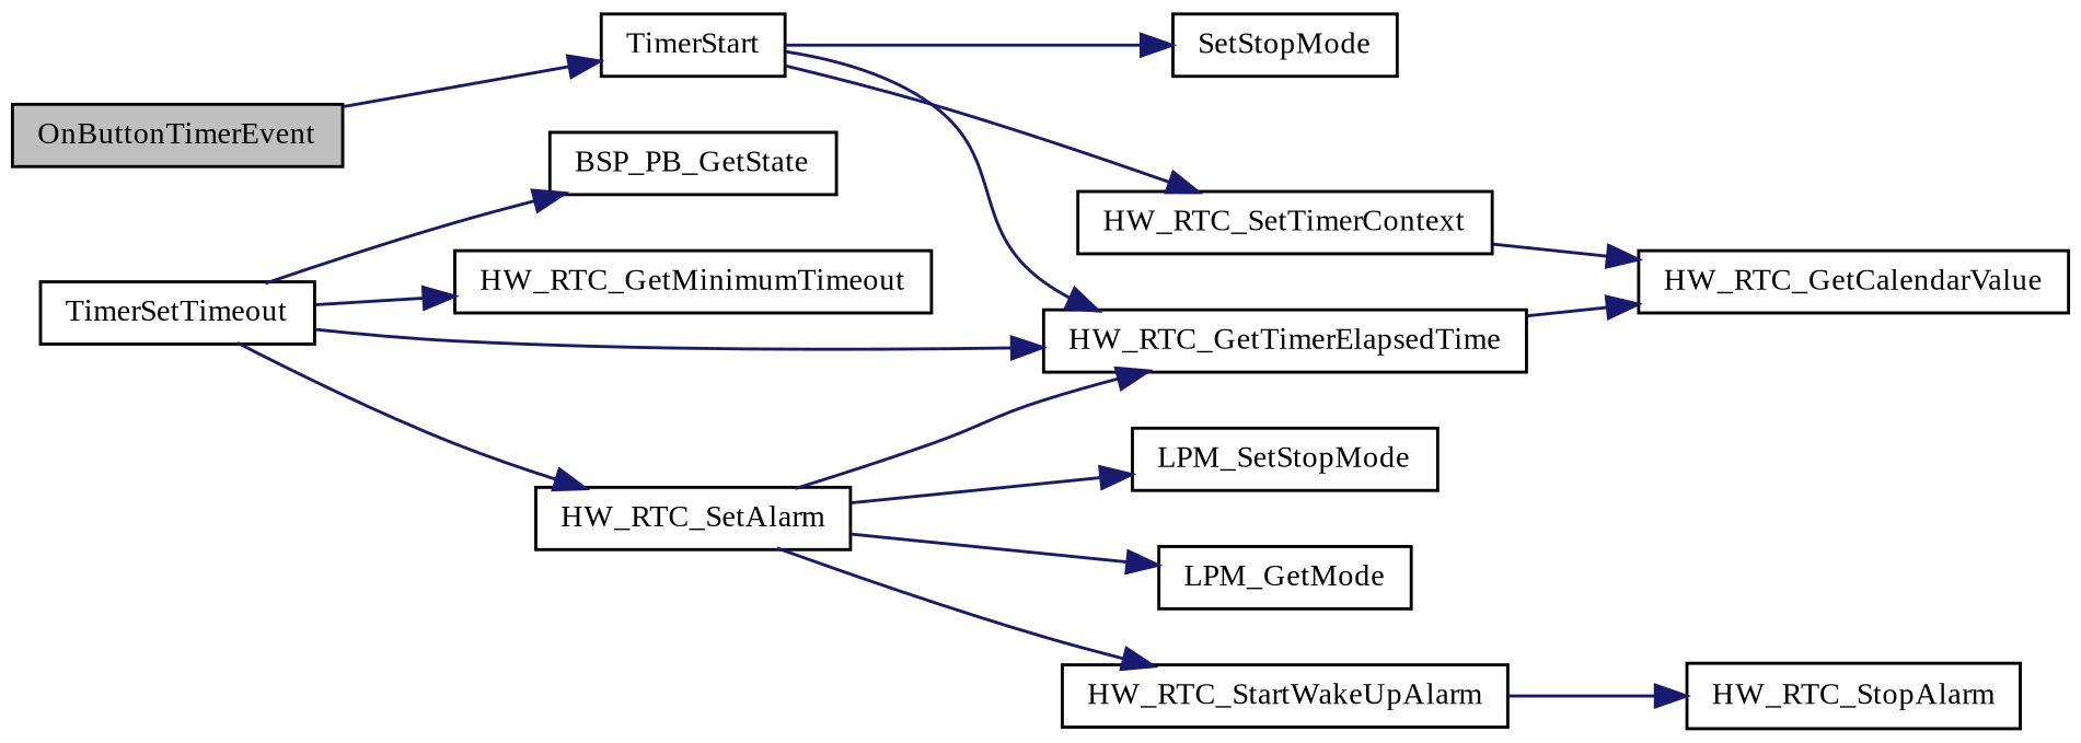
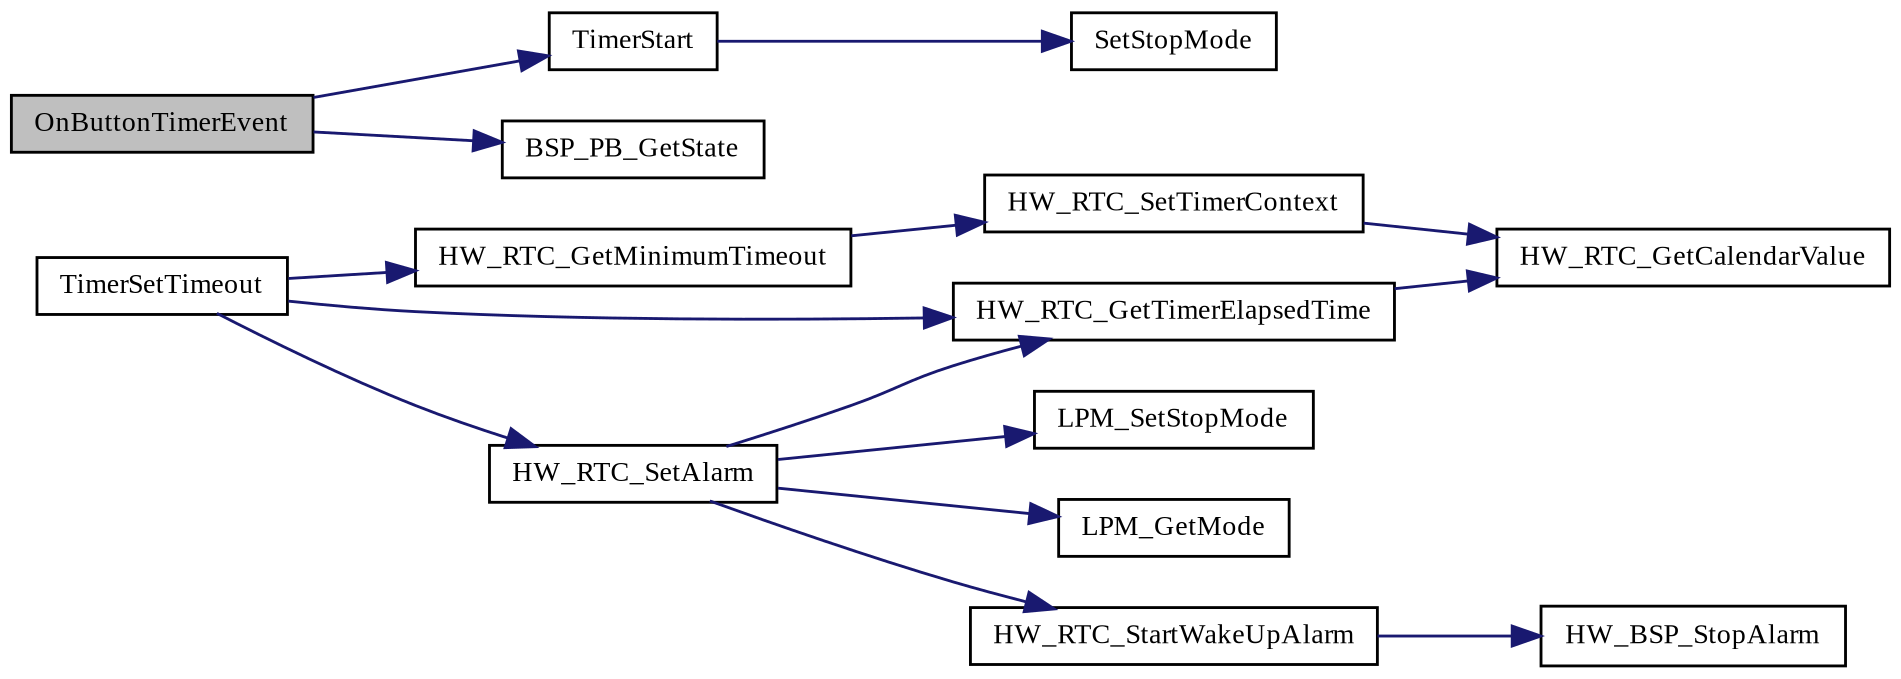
  digraph {
    fontname="Liberation Serif"
    rankdir=LR
    node [color=black fillcolor=white fontname="Liberation Serif" fontsize=10 shape=record style=filled]
    edge [color=midnightblue fontname="Liberation Serif" fontsize=10 labelfontname=Helvetica labelfontsize=10 style=solid]
    n1 [fillcolor=grey75 fontcolor=black height=0.2 label=OnButtonTimerEvent width=0.4]
    n2 [height=0.2 label=TimerStart width=0.4]
    n3 [height=0.2 label=BSP_PB_GetState width=0.4]
    n4 [height=0.2 label=SetStopMode width=0.4]
    n5 [height=0.2 label=HW_RTC_SetTimerContext width=0.4]
    n6 [height=0.2 label=HW_RTC_GetTimerElapsedTime width=0.4]
    n7 [height=0.2 label=HW_RTC_GetCalendarValue width=0.4]
    n8 [height=0.2 label=TimerSetTimeout width=0.4]
    n9 [height=0.2 label=HW_RTC_GetMinimumTimeout width=0.4]
    n10 [height=0.2 label=HW_RTC_SetAlarm width=0.4]
    n11 [height=0.2 label=LPM_SetStopMode width=0.4]
    n12 [height=0.2 label=LPM_GetMode width=0.4]
    n13 [height=0.2 label=HW_RTC_StartWakeUpAlarm width=0.4]
-   n14 [height=0.2 label=HW_RTC_StopAlarm width=0.4]
+   n14 [height=0.2 label=HW_BSP_StopAlarm width=0.4]
    n1 -> n2
-   n8 -> n3
+   n1 -> n3
    n2 -> n4
-   n2 -> n5
-   n2 -> n6
+   n9 -> n5
    n5 -> n7
    n6 -> n7
    n8 -> n6
    n8 -> n9
    n8 -> n10
    n10 -> n6
    n10 -> n11
    n10 -> n12
    n10 -> n13
    n13 -> n14
  }
